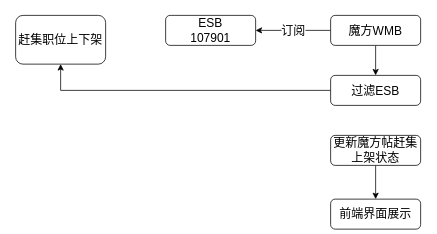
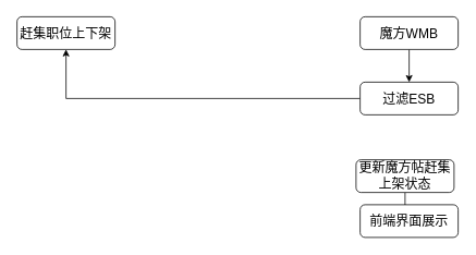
  <mxCell id="0" />
  <mxCell id="1" parent="0" />
- <mxCell id="2" value="赶集职位上下架" style="rounded=1;whiteSpace=wrap;html=1;fontSize=16;" vertex="1" parent="1"><mxGeometry x="20" y="20" width="120" height="65" as="geometry" /></mxCell>
- <mxCell id="3" value="ESB&lt;br&gt;107901" style="rounded=1;whiteSpace=wrap;html=1;fontSize=16;" vertex="1" parent="1"><mxGeometry x="220" y="20" width="120" height="40" as="geometry" /></mxCell>
- <mxCell id="4" value="订阅" style="edgeStyle=orthogonalEdgeStyle;rounded=0;orthogonalLoop=1;jettySize=auto;html=1;entryX=1;entryY=0.5;entryDx=0;entryDy=0;fontSize=16;" edge="1" parent="1" source="6" target="3"><mxGeometry relative="1" as="geometry"><Array as="points"><mxPoint x="380" y="40" /><mxPoint x="380" y="40" /></Array><mxPoint as="offset" /></mxGeometry></mxCell>
+ <mxCell id="2" value="赶集职位上下架" style="rounded=1;whiteSpace=wrap;html=1;fontSize=16;" vertex="1" parent="1"><mxGeometry x="20" y="20" width="120" height="40" as="geometry" /></mxCell>
  <mxCell id="5" value="" style="edgeStyle=orthogonalEdgeStyle;rounded=0;orthogonalLoop=1;jettySize=auto;html=1;fontSize=16;" edge="1" parent="1" source="6" target="8"><mxGeometry relative="1" as="geometry" /></mxCell>
  <mxCell id="6" value="魔方WMB" style="rounded=1;whiteSpace=wrap;html=1;fontSize=16;" vertex="1" parent="1"><mxGeometry x="440" y="20" width="120" height="40" as="geometry" /></mxCell>
  <mxCell id="7" value="" style="edgeStyle=orthogonalEdgeStyle;rounded=0;orthogonalLoop=1;jettySize=auto;html=1;fontSize=16;" edge="1" parent="1" source="8" target="2"><mxGeometry relative="1" as="geometry" /></mxCell>
  <mxCell id="8" value="过滤ESB" style="rounded=1;whiteSpace=wrap;html=1;fontSize=16;" vertex="1" parent="1"><mxGeometry x="440" y="100" width="120" height="40" as="geometry" /></mxCell>
  <mxCell id="9" value="" style="edgeStyle=orthogonalEdgeStyle;rounded=0;orthogonalLoop=1;jettySize=auto;html=1;fontSize=16;" edge="1" parent="1" source="10" target="11"><mxGeometry relative="1" as="geometry" /></mxCell>
- <mxCell id="10" value="更新魔方帖赶集上架状态" style="rounded=1;whiteSpace=wrap;html=1;fontSize=16;" vertex="1" parent="1"><mxGeometry x="440" y="180" width="120" height="40" as="geometry" /></mxCell>
- <mxCell id="11" value="前端界面展示" style="rounded=1;whiteSpace=wrap;html=1;fontSize=16;" vertex="1" parent="1"><mxGeometry x="440" y="265" width="120" height="40" as="geometry" /></mxCell>
+ <mxCell id="10" value="更新魔方帖赶集上架状态" style="rounded=1;whiteSpace=wrap;html=1;fontSize=16;" vertex="1" parent="1"><mxGeometry x="435" y="195" width="120" height="40" as="geometry" /></mxCell>
+ <mxCell id="11" value="前端界面展示" style="rounded=1;whiteSpace=wrap;html=1;fontSize=16;" vertex="1" parent="1"><mxGeometry x="440" y="250" width="120" height="40" as="geometry" /></mxCell>
